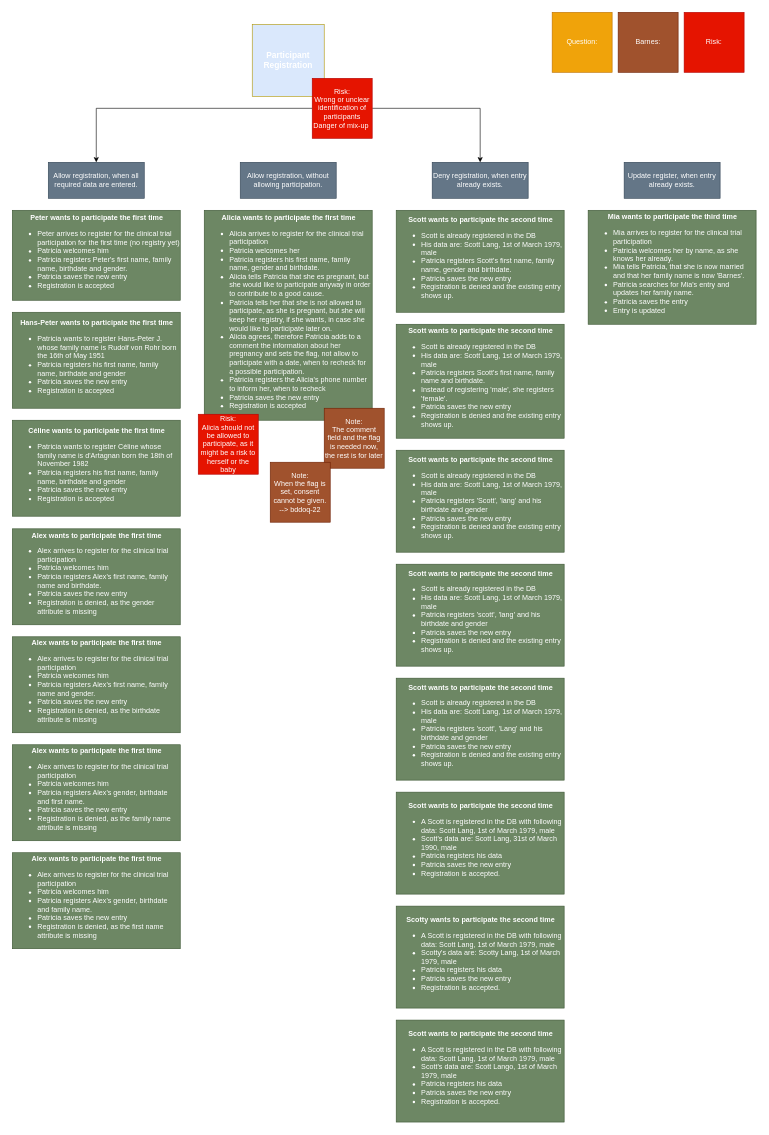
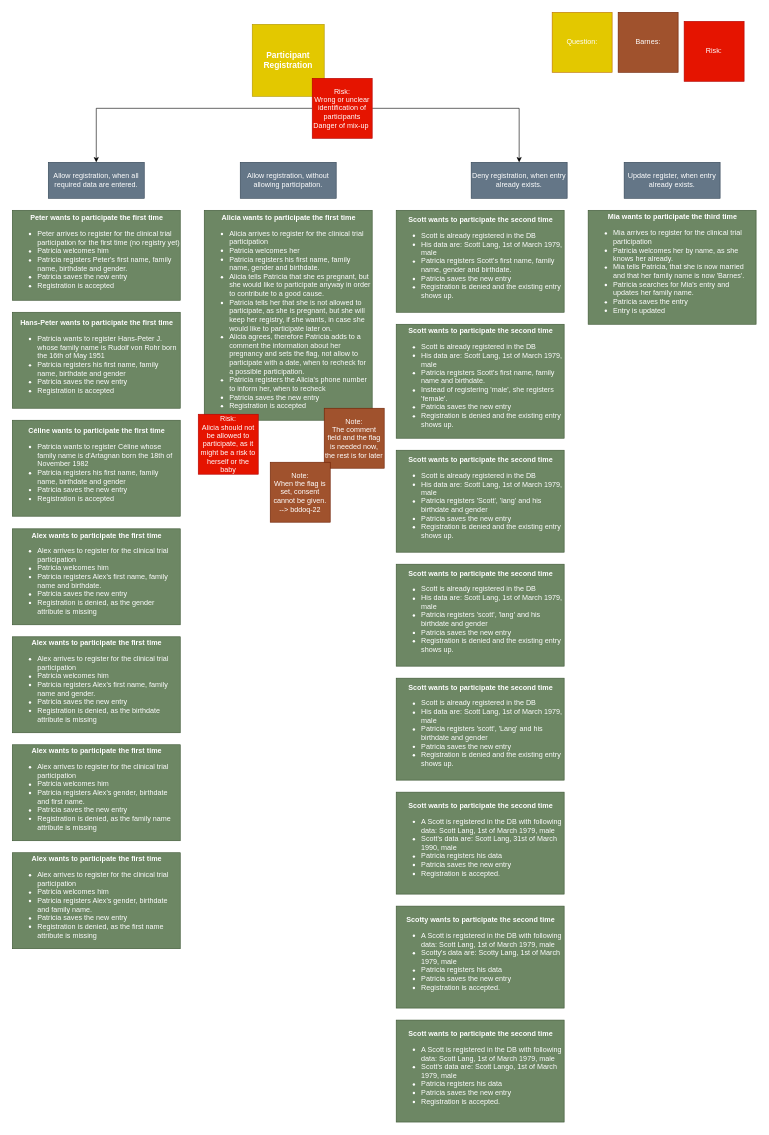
  <mxCell id="0" />
  <mxCell id="1" parent="0" />
- <mxCell id="2" value="&lt;font style=&quot;font-size: 14px&quot;&gt;&lt;b&gt;Participant Registration&lt;/b&gt;&lt;/font&gt;" style="whiteSpace=wrap;html=1;aspect=fixed;fillColor=#dae8fc;strokeColor=#B09500;fontColor=#ffffff;" parent="1" vertex="1"><mxGeometry x="420" y="40" width="120" height="120" as="geometry" /></mxCell>
+ <mxCell id="2" value="&lt;font style=&quot;font-size: 14px&quot;&gt;&lt;b&gt;Participant Registration&lt;/b&gt;&lt;/font&gt;" style="whiteSpace=wrap;html=1;aspect=fixed;fillColor=#e3c800;strokeColor=#B09500;fontColor=#ffffff;" parent="1" vertex="1"><mxGeometry x="420" y="40" width="120" height="120" as="geometry" /></mxCell>
  <mxCell id="3" value="&lt;div style=&quot;text-align: center&quot;&gt;&lt;span&gt;&lt;b&gt;Peter wants to participate the first time&lt;/b&gt;&lt;/span&gt;&lt;/div&gt;&lt;ul&gt;&lt;li&gt;Peter arrives to register for the clinical trial participation for the first time (no registry yet)&lt;/li&gt;&lt;li&gt;Patricia welcomes him&lt;/li&gt;&lt;li&gt;Patricia registers Peter's first name, family name, birthdate and gender.&lt;/li&gt;&lt;li&gt;Patricia saves the new entry&lt;/li&gt;&lt;li&gt;Registration is accepted&lt;/li&gt;&lt;/ul&gt;" style="rounded=0;whiteSpace=wrap;html=1;align=left;fillColor=#6d8764;strokeColor=#3A5431;fontColor=#ffffff;" parent="1" vertex="1"><mxGeometry x="20" y="350" width="280" height="150" as="geometry" /></mxCell>
  <mxCell id="4" value="Allow registration, when all required data are entered." style="rounded=0;whiteSpace=wrap;html=1;fillColor=#647687;strokeColor=#314354;fontColor=#ffffff;" parent="1" vertex="1"><mxGeometry x="80" y="270" width="160" height="60" as="geometry" /></mxCell>
  <mxCell id="5" value="&lt;div style=&quot;text-align: center&quot;&gt;&lt;span&gt;&lt;b&gt;Hans-Peter wants to participate the first time&lt;/b&gt;&lt;/span&gt;&lt;/div&gt;&lt;ul&gt;&lt;li&gt;Patricia wants to register Hans-Peter J. whose family name is Rudolf von Rohr born the 16th of May 1951&lt;/li&gt;&lt;li&gt;Patricia registers his first name, family name, birthdate and gender&lt;/li&gt;&lt;li&gt;Patricia saves the new entry&lt;/li&gt;&lt;li&gt;Registration is accepted&lt;/li&gt;&lt;/ul&gt;" style="rounded=0;whiteSpace=wrap;html=1;align=left;fillColor=#6d8764;strokeColor=#3A5431;fontColor=#ffffff;" parent="1" vertex="1"><mxGeometry x="20" y="520" width="280" height="160" as="geometry" /></mxCell>
  <mxCell id="6" value="&lt;div style=&quot;text-align: center&quot;&gt;&lt;span&gt;&lt;b&gt;Alicia wants to participate the first time&lt;/b&gt;&lt;/span&gt;&lt;/div&gt;&lt;ul&gt;&lt;li&gt;Alicia arrives to register for the clinical trial participation&lt;/li&gt;&lt;li&gt;Patricia welcomes her&lt;/li&gt;&lt;li&gt;Patricia registers his first name, family name, gender and birthdate.&lt;/li&gt;&lt;li&gt;Alicia tells Patricia that she es pregnant, but she would like to participate anyway in order to contribute to a good cause.&lt;/li&gt;&lt;li&gt;Patricia tells her that she is not allowed to participate, as she is pregnant, but she will keep her registry, if she wants, in case she would like to participate later on.&lt;/li&gt;&lt;li&gt;Alicia agrees, therefore Patricia adds to a comment the information about her pregnancy and sets the flag, not allow to participate with a date, when to recheck for a possible participation.&lt;/li&gt;&lt;li&gt;Patricia registers the Alicia's phone number to inform her, when to recheck&lt;/li&gt;&lt;li&gt;Patricia saves the new entry&lt;/li&gt;&lt;li&gt;Registration is accepted&lt;/li&gt;&lt;/ul&gt;" style="rounded=0;whiteSpace=wrap;html=1;align=left;fillColor=#6d8764;strokeColor=#3A5431;fontColor=#ffffff;" parent="1" vertex="1"><mxGeometry x="340" y="350" width="280" height="350" as="geometry" /></mxCell>
  <mxCell id="7" value="Allow registration, without allowing participation." style="rounded=0;whiteSpace=wrap;html=1;fillColor=#647687;strokeColor=#314354;fontColor=#ffffff;" parent="1" vertex="1"><mxGeometry x="400" y="270" width="160" height="60" as="geometry" /></mxCell>
  <mxCell id="8" value="&lt;div style=&quot;text-align: center&quot;&gt;&lt;span&gt;&lt;b&gt;Alex wants to participate the first time&lt;/b&gt;&lt;/span&gt;&lt;/div&gt;&lt;ul&gt;&lt;li&gt;Alex arrives to register for the clinical trial participation&lt;/li&gt;&lt;li&gt;Patricia welcomes him&lt;/li&gt;&lt;li&gt;Patricia registers Alex's first name, family name and birthdate.&lt;/li&gt;&lt;li&gt;Patricia saves the new entry&lt;/li&gt;&lt;li&gt;Registration is denied, as the gender attribute is missing&lt;/li&gt;&lt;/ul&gt;" style="rounded=0;whiteSpace=wrap;html=1;align=left;fillColor=#6d8764;strokeColor=#3A5431;fontColor=#ffffff;" parent="1" vertex="1"><mxGeometry x="20" y="881" width="280" height="160" as="geometry" /></mxCell>
- <mxCell id="9" value="Deny registration, when entry already exists." style="rounded=0;whiteSpace=wrap;html=1;fillColor=#647687;strokeColor=#314354;fontColor=#ffffff;" parent="1" vertex="1"><mxGeometry x="720" y="270" width="160" height="60" as="geometry" /></mxCell>
+ <mxCell id="9" value="Deny registration, when entry already exists." style="rounded=0;whiteSpace=wrap;html=1;fillColor=#647687;strokeColor=#314354;fontColor=#ffffff;" parent="1" vertex="1"><mxGeometry x="785" y="270" width="160" height="60" as="geometry" /></mxCell>
  <mxCell id="10" value="&lt;div style=&quot;text-align: center&quot;&gt;&lt;span&gt;&lt;b&gt;Scott wants to participate the second time&lt;/b&gt;&lt;/span&gt;&lt;/div&gt;&lt;ul&gt;&lt;li&gt;Scott is already registered in the DB&lt;/li&gt;&lt;li&gt;His data are: Scott Lang, 1st of March 1979, male&lt;/li&gt;&lt;li&gt;Patricia registers Scott's first name, family name, gender and birthdate.&lt;/li&gt;&lt;li&gt;Patricia saves the new entry&lt;/li&gt;&lt;li&gt;Registration is denied and the existing entry shows up.&lt;/li&gt;&lt;/ul&gt;" style="rounded=0;whiteSpace=wrap;html=1;align=left;fillColor=#6d8764;strokeColor=#3A5431;fontColor=#ffffff;" parent="1" vertex="1"><mxGeometry x="660" y="350" width="280" height="170" as="geometry" /></mxCell>
  <mxCell id="11" value="Update register, when entry already exists." style="rounded=0;whiteSpace=wrap;html=1;fillColor=#647687;strokeColor=#314354;fontColor=#ffffff;" parent="1" vertex="1"><mxGeometry x="1040" y="270" width="160" height="60" as="geometry" /></mxCell>
  <mxCell id="12" value="&lt;div style=&quot;text-align: center&quot;&gt;&lt;span&gt;&lt;b&gt;Mia wants to participate the third time&lt;/b&gt;&lt;/span&gt;&lt;/div&gt;&lt;ul&gt;&lt;li&gt;Mia arrives to register for the clinical trial participation&lt;/li&gt;&lt;li&gt;Patricia welcomes her by name, as she knows her already.&lt;/li&gt;&lt;li&gt;Mia tells Patricia, that she is now married and that her family name is now 'Barnes'.&lt;/li&gt;&lt;li&gt;Patricia searches for Mia's entry and updates her family name.&lt;/li&gt;&lt;li&gt;Patricia saves the entry&lt;/li&gt;&lt;li&gt;Entry is updated&lt;/li&gt;&lt;/ul&gt;" style="rounded=0;whiteSpace=wrap;html=1;align=left;fillColor=#6d8764;strokeColor=#3A5431;fontColor=#ffffff;" parent="1" vertex="1"><mxGeometry x="980" y="350" width="280" height="190" as="geometry" /></mxCell>
  <mxCell id="13" value="&lt;div style=&quot;text-align: center&quot;&gt;&lt;span&gt;&lt;b&gt;Alex wants to participate the first time&lt;/b&gt;&lt;/span&gt;&lt;/div&gt;&lt;ul&gt;&lt;li&gt;Alex arrives to register for the clinical trial participation&lt;/li&gt;&lt;li&gt;Patricia welcomes him&lt;/li&gt;&lt;li&gt;Patricia registers Alex's first name, family name and gender.&lt;/li&gt;&lt;li&gt;Patricia saves the new entry&lt;/li&gt;&lt;li&gt;Registration is denied, as the birthdate attribute is missing&lt;/li&gt;&lt;/ul&gt;" style="rounded=0;whiteSpace=wrap;html=1;align=left;fillColor=#6d8764;strokeColor=#3A5431;fontColor=#ffffff;" parent="1" vertex="1"><mxGeometry x="20" y="1061" width="280" height="160" as="geometry" /></mxCell>
  <mxCell id="14" value="&lt;div style=&quot;text-align: center&quot;&gt;&lt;span&gt;&lt;b&gt;Alex wants to participate the first time&lt;/b&gt;&lt;/span&gt;&lt;/div&gt;&lt;ul&gt;&lt;li&gt;Alex arrives to register for the clinical trial participation&lt;/li&gt;&lt;li&gt;Patricia welcomes him&lt;/li&gt;&lt;li&gt;Patricia registers Alex's gender, birthdate and first name.&lt;/li&gt;&lt;li&gt;Patricia saves the new entry&lt;/li&gt;&lt;li&gt;Registration is denied, as the family name attribute is missing&lt;/li&gt;&lt;/ul&gt;" style="rounded=0;whiteSpace=wrap;html=1;align=left;fillColor=#6d8764;strokeColor=#3A5431;fontColor=#ffffff;" parent="1" vertex="1"><mxGeometry x="20" y="1241" width="280" height="160" as="geometry" /></mxCell>
  <mxCell id="15" value="&lt;div style=&quot;text-align: center&quot;&gt;&lt;span&gt;&lt;b&gt;Alex wants to participate the first time&lt;/b&gt;&lt;/span&gt;&lt;/div&gt;&lt;ul&gt;&lt;li&gt;Alex arrives to register for the clinical trial participation&lt;/li&gt;&lt;li&gt;Patricia welcomes him&lt;/li&gt;&lt;li&gt;Patricia registers Alex's gender, birthdate and family name.&lt;/li&gt;&lt;li&gt;Patricia saves the new entry&lt;/li&gt;&lt;li&gt;Registration is denied, as the first name attribute is missing&lt;/li&gt;&lt;/ul&gt;" style="rounded=0;whiteSpace=wrap;html=1;align=left;fillColor=#6d8764;strokeColor=#3A5431;fontColor=#ffffff;" parent="1" vertex="1"><mxGeometry x="20" y="1421" width="280" height="160" as="geometry" /></mxCell>
  <mxCell id="16" value="Note:&lt;br&gt;The comment field and the flag is needed now, the rest is for later" style="whiteSpace=wrap;html=1;aspect=fixed;fillColor=#a0522d;strokeColor=#6D1F00;fontColor=#ffffff;" parent="1" vertex="1"><mxGeometry x="540" y="680" width="100" height="100" as="geometry" /></mxCell>
- <mxCell id="17" value="Risk:" style="whiteSpace=wrap;html=1;aspect=fixed;fillColor=#e51400;strokeColor=#B20000;fontColor=#ffffff;" parent="1" vertex="1"><mxGeometry x="1140" y="20" width="100" height="100" as="geometry" /></mxCell>
+ <mxCell id="17" value="Risk:" style="whiteSpace=wrap;html=1;aspect=fixed;fillColor=#e51400;strokeColor=#B20000;fontColor=#ffffff;" parent="1" vertex="1"><mxGeometry x="1140" y="35" width="100" height="100" as="geometry" /></mxCell>
  <mxCell id="18" value="Barnes:&lt;br&gt;" style="whiteSpace=wrap;html=1;aspect=fixed;fillColor=#a0522d;strokeColor=#6D1F00;fontColor=#ffffff;" parent="1" vertex="1"><mxGeometry x="1030" y="20" width="100" height="100" as="geometry" /></mxCell>
- <mxCell id="19" value="Question:" style="whiteSpace=wrap;html=1;aspect=fixed;fillColor=#f0a30a;strokeColor=#BD7000;fontColor=#ffffff;" parent="1" vertex="1"><mxGeometry x="920" y="20" width="100" height="100" as="geometry" /></mxCell>
+ <mxCell id="19" value="Question:" style="whiteSpace=wrap;html=1;aspect=fixed;fillColor=#e3c800;strokeColor=#BD7000;fontColor=#ffffff;" parent="1" vertex="1"><mxGeometry x="920" y="20" width="100" height="100" as="geometry" /></mxCell>
  <mxCell id="20" style="edgeStyle=orthogonalEdgeStyle;rounded=0;orthogonalLoop=1;jettySize=auto;html=1;" parent="1" source="22" target="9" edge="1"><mxGeometry relative="1" as="geometry" /></mxCell>
  <mxCell id="21" style="edgeStyle=orthogonalEdgeStyle;rounded=0;orthogonalLoop=1;jettySize=auto;html=1;entryX=0.5;entryY=0;entryDx=0;entryDy=0;" parent="1" source="22" target="4" edge="1"><mxGeometry relative="1" as="geometry" /></mxCell>
  <mxCell id="22" value="Risk: &lt;br&gt;Wrong or unclear identification of participants&lt;br&gt;Danger of mix-up&amp;nbsp;" style="whiteSpace=wrap;html=1;aspect=fixed;fillColor=#e51400;strokeColor=#B20000;fontColor=#ffffff;" parent="1" vertex="1"><mxGeometry x="520" y="130" width="100" height="100" as="geometry" /></mxCell>
  <mxCell id="23" value="Risk:&lt;br&gt;Alicia should not be allowed to participate, as it might be a risk to herself or the baby" style="whiteSpace=wrap;html=1;aspect=fixed;fillColor=#e51400;strokeColor=#B20000;fontColor=#ffffff;" parent="1" vertex="1"><mxGeometry x="330" y="690" width="100" height="100" as="geometry" /></mxCell>
  <mxCell id="24" value="Note:&lt;br&gt;When the flag is set, consent cannot be given.&lt;br&gt;--&amp;gt; bddoq-22" style="whiteSpace=wrap;html=1;aspect=fixed;fillColor=#a0522d;strokeColor=#6D1F00;fontColor=#ffffff;" parent="1" vertex="1"><mxGeometry x="450" y="770" width="100" height="100" as="geometry" /></mxCell>
  <mxCell id="25" value="&lt;div style=&quot;text-align: center&quot;&gt;&lt;span&gt;&lt;b&gt;Céline wants to participate the first time&lt;/b&gt;&lt;/span&gt;&lt;/div&gt;&lt;ul&gt;&lt;li&gt;Patricia wants to register Céline whose family name is d'Artagnan born the 18th of November 1982&lt;/li&gt;&lt;li&gt;Patricia registers his first name, family name, birthdate and gender&lt;/li&gt;&lt;li&gt;Patricia saves the new entry&lt;/li&gt;&lt;li&gt;Registration is accepted&lt;/li&gt;&lt;/ul&gt;" style="rounded=0;whiteSpace=wrap;html=1;align=left;fillColor=#6d8764;strokeColor=#3A5431;fontColor=#ffffff;" vertex="1" parent="1"><mxGeometry x="20" y="700" width="280" height="160" as="geometry" /></mxCell>
  <mxCell id="26" value="&lt;div style=&quot;text-align: center&quot;&gt;&lt;span&gt;&lt;b&gt;Scott wants to participate the second time&lt;/b&gt;&lt;/span&gt;&lt;/div&gt;&lt;ul&gt;&lt;li&gt;Scott is already registered in the DB&lt;/li&gt;&lt;li&gt;His data are: Scott Lang, 1st of March 1979, male&lt;/li&gt;&lt;li&gt;Patricia registers 'Scott', 'lang' and his birthdate and gender&lt;/li&gt;&lt;li&gt;Patricia saves the new entry&lt;/li&gt;&lt;li&gt;Registration is denied and the existing entry shows up.&lt;/li&gt;&lt;/ul&gt;" style="rounded=0;whiteSpace=wrap;html=1;align=left;fillColor=#6d8764;strokeColor=#3A5431;fontColor=#ffffff;" vertex="1" parent="1"><mxGeometry x="660" y="750" width="280" height="170" as="geometry" /></mxCell>
  <mxCell id="27" value="&lt;div style=&quot;text-align: center&quot;&gt;&lt;span&gt;&lt;b&gt;Scott wants to participate the second time&lt;/b&gt;&lt;/span&gt;&lt;/div&gt;&lt;ul&gt;&lt;li&gt;Scott is already registered in the DB&lt;/li&gt;&lt;li&gt;His data are: Scott Lang, 1st of March 1979, male&lt;/li&gt;&lt;li&gt;Patricia registers 'scott', 'lang' and his birthdate and gender&lt;/li&gt;&lt;li&gt;Patricia saves the new entry&lt;/li&gt;&lt;li&gt;Registration is denied and the existing entry shows up.&lt;/li&gt;&lt;/ul&gt;" style="rounded=0;whiteSpace=wrap;html=1;align=left;fillColor=#6d8764;strokeColor=#3A5431;fontColor=#ffffff;" vertex="1" parent="1"><mxGeometry x="660" y="940" width="280" height="170" as="geometry" /></mxCell>
  <mxCell id="28" value="&lt;div style=&quot;text-align: center&quot;&gt;&lt;span&gt;&lt;b&gt;Scott wants to participate the second time&lt;/b&gt;&lt;/span&gt;&lt;/div&gt;&lt;ul&gt;&lt;li&gt;Scott is already registered in the DB&lt;/li&gt;&lt;li&gt;His data are: Scott Lang, 1st of March 1979, male&lt;/li&gt;&lt;li&gt;Patricia registers 'scott', 'Lang' and his birthdate and gen&lt;span style=&quot;font-family: monospace ; font-size: 0px&quot;&gt;%3CmxGraphModel%3E%3Croot%3E%3CmxCell%20id%3D%220%22%2F%3E%3CmxCell%20id%3D%221%22%20parent%3D%220%22%2F%3E%3CmxCell%20id%3D%222%22%20value%3D%22%26lt%3Bdiv%20style%3D%26quot%3Btext-align%3A%20center%26quot%3B%26gt%3B%26lt%3Bspan%26gt%3B%26lt%3Bb%26gt%3BScott%20wants%20to%20participate%20the%20second%20time%26lt%3B%2Fb%26gt%3B%26lt%3B%2Fspan%26gt%3B%26lt%3B%2Fdiv%26gt%3B%26lt%3Bul%26gt%3B%26lt%3Bli%26gt%3BScott%20is%20already%20registered%20in%20the%20DB%26lt%3B%2Fli%26gt%3B%26lt%3Bli%26gt%3BHis%20data%20are%3A%20Scott%20Lang%2C%201st%20of%20March%201979%2C%20male%26lt%3B%2Fli%26gt%3B%26lt%3Bli%26gt%3BPatricia%20registers%20'Scott'%2C%20'lang%20and%20his%20birthdate%20and%20gender%26lt%3B%2Fli%26gt%3B%26lt%3Bli%26gt%3BPatricia%20saves%20the%20new%20entry%26lt%3B%2Fli%26gt%3B%26lt%3Bli%26gt%3BRegistration%20is%20denied%20and%20the%20existing%20entry%20shows%20up.%26lt%3B%2Fli%26gt%3B%26lt%3B%2Ful%26gt%3B%22%20style%3D%22rounded%3D0%3BwhiteSpace%3Dwrap%3Bhtml%3D1%3Balign%3Dleft%3BfillColor%3D%236d8764%3BstrokeColor%3D%233A5431%3BfontColor%3D%23ffffff%3B%22%20vertex%3D%221%22%20parent%3D%221%22%3E%3CmxGeometry%20x%3D%221000%22%20y%3D%22530%22%20width%3D%22280%22%20height%3D%22170%22%20as%3D%22geometry%22%2F%3E%3C%2FmxCell%3E%3C%2Froot%3E%3C%2FmxGraphModel%3E&lt;/span&gt;der&lt;/li&gt;&lt;li&gt;Patricia saves the new entry&lt;/li&gt;&lt;li&gt;Registration is denied and the existing entry shows up.&lt;/li&gt;&lt;/ul&gt;" style="rounded=0;whiteSpace=wrap;html=1;align=left;fillColor=#6d8764;strokeColor=#3A5431;fontColor=#ffffff;" vertex="1" parent="1"><mxGeometry x="660" y="1130" width="280" height="170" as="geometry" /></mxCell>
  <mxCell id="29" value="&lt;div style=&quot;text-align: center&quot;&gt;&lt;span&gt;&lt;b&gt;Scott wants to participate the second time&lt;/b&gt;&lt;/span&gt;&lt;/div&gt;&lt;ul&gt;&lt;li&gt;A Scott is registered in the DB with following data: Scott Lang, 1st of March 1979, male&lt;/li&gt;&lt;li&gt;Scott's data are: Scott Lang, 31st of March 1990, male&lt;/li&gt;&lt;li&gt;Patricia registers his data&lt;/li&gt;&lt;li&gt;Patricia saves the new entry&lt;/li&gt;&lt;li&gt;Registration is accepted.&lt;/li&gt;&lt;/ul&gt;" style="rounded=0;whiteSpace=wrap;html=1;align=left;fillColor=#6d8764;strokeColor=#3A5431;fontColor=#ffffff;" vertex="1" parent="1"><mxGeometry x="660" y="1320" width="280" height="170" as="geometry" /></mxCell>
  <mxCell id="30" value="&lt;div style=&quot;text-align: center&quot;&gt;&lt;span&gt;&lt;b&gt;Scotty wants to participate the second time&lt;/b&gt;&lt;/span&gt;&lt;/div&gt;&lt;ul&gt;&lt;li&gt;A Scott is registered in the DB with following data: Scott Lang, 1st of March 1979, male&lt;/li&gt;&lt;li&gt;Scotty's data are: Scotty Lang, 1st of March 1979, male&lt;/li&gt;&lt;li&gt;Patricia registers his data&lt;/li&gt;&lt;li&gt;Patricia saves the new entry&lt;/li&gt;&lt;li&gt;Registration is accepted.&lt;/li&gt;&lt;/ul&gt;" style="rounded=0;whiteSpace=wrap;html=1;align=left;fillColor=#6d8764;strokeColor=#3A5431;fontColor=#ffffff;" vertex="1" parent="1"><mxGeometry x="660" y="1510" width="280" height="170" as="geometry" /></mxCell>
  <mxCell id="31" value="&lt;div style=&quot;text-align: center&quot;&gt;&lt;span&gt;&lt;b&gt;Scott wants to participate the second time&lt;/b&gt;&lt;/span&gt;&lt;/div&gt;&lt;ul&gt;&lt;li&gt;A Scott is registered in the DB with following data: Scott Lang, 1st of March 1979, male&lt;/li&gt;&lt;li&gt;Scott's data are: Scott Lango, 1st of March 1979, male&lt;/li&gt;&lt;li&gt;Patricia registers his data&lt;/li&gt;&lt;li&gt;Patricia saves the new entry&lt;/li&gt;&lt;li&gt;Registration is accepted.&lt;/li&gt;&lt;/ul&gt;" style="rounded=0;whiteSpace=wrap;html=1;align=left;fillColor=#6d8764;strokeColor=#3A5431;fontColor=#ffffff;" vertex="1" parent="1"><mxGeometry x="660" y="1700" width="280" height="170" as="geometry" /></mxCell>
  <mxCell id="32" value="&lt;div style=&quot;text-align: center&quot;&gt;&lt;span&gt;&lt;b&gt;Scott wants to participate the second time&lt;/b&gt;&lt;/span&gt;&lt;/div&gt;&lt;ul&gt;&lt;li&gt;Scott is already registered in the DB&lt;/li&gt;&lt;li&gt;His data are: Scott Lang, 1st of March 1979, male&lt;/li&gt;&lt;li&gt;Patricia registers Scott's first name, family name and birthdate.&lt;/li&gt;&lt;li&gt;Instead of registering 'male', she registers 'female'.&lt;/li&gt;&lt;li&gt;Patricia saves the new entry&lt;/li&gt;&lt;li&gt;Registration is denied and the existing entry shows up.&lt;/li&gt;&lt;/ul&gt;" style="rounded=0;whiteSpace=wrap;html=1;align=left;fillColor=#6d8764;strokeColor=#3A5431;fontColor=#ffffff;" vertex="1" parent="1"><mxGeometry x="660" y="540" width="280" height="190" as="geometry" /></mxCell>
